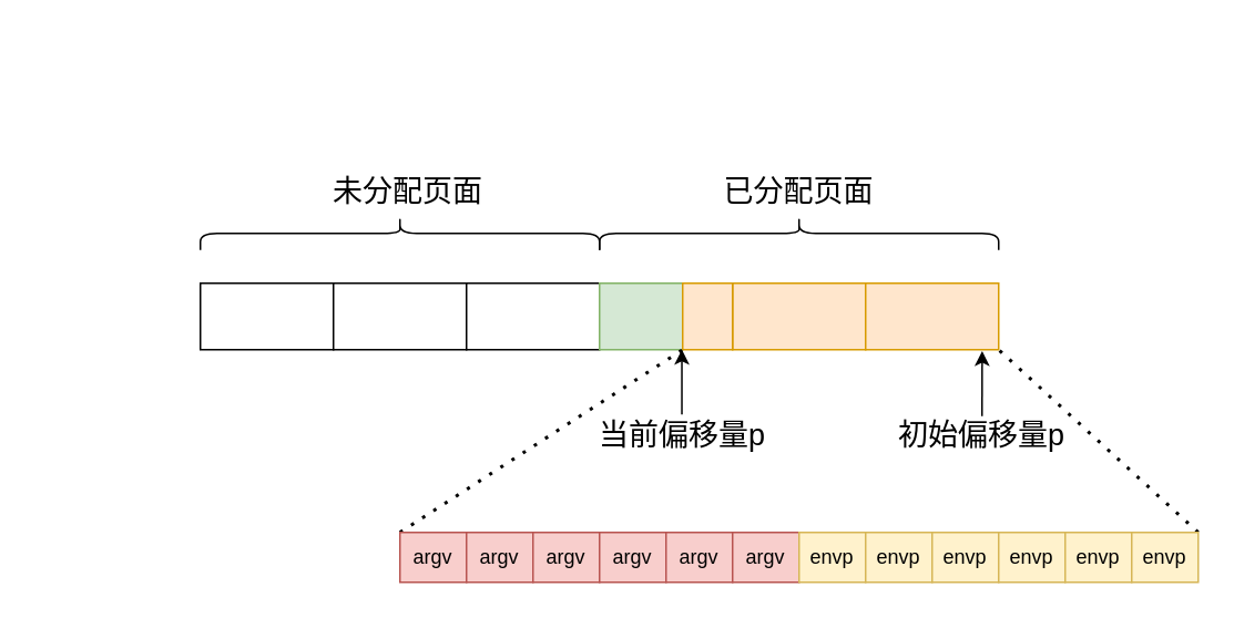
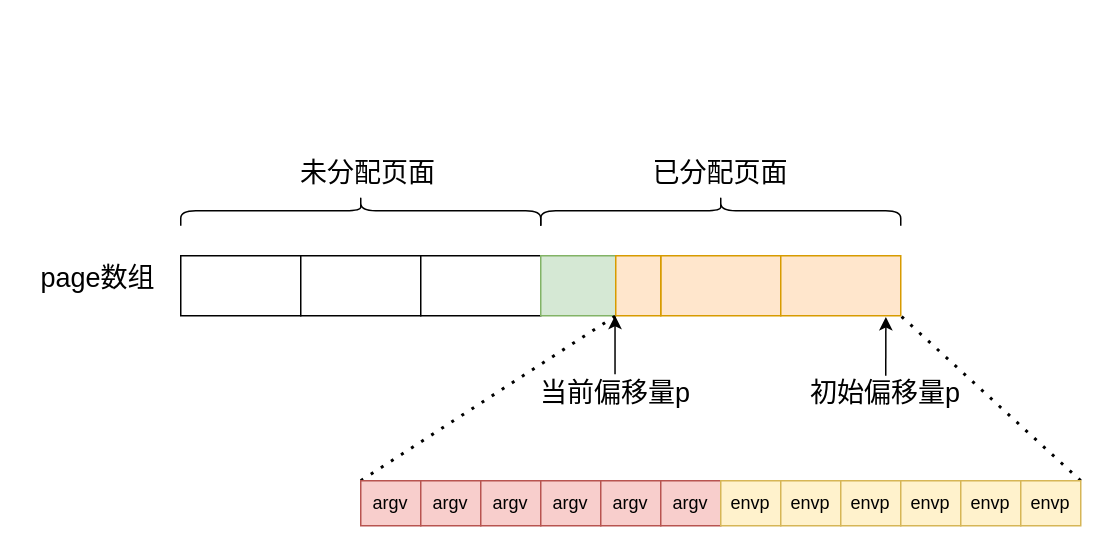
  <mxCell id="0" />
  <mxCell id="1" parent="0" />
  <mxCell id="2" value="" style="rounded=0;whiteSpace=wrap;html=1;" vertex="1" parent="1"><mxGeometry x="120" y="170" width="80" height="40" as="geometry" /></mxCell>
  <mxCell id="3" value="" style="rounded=0;whiteSpace=wrap;html=1;" vertex="1" parent="1"><mxGeometry x="200" y="170" width="80" height="40" as="geometry" /></mxCell>
  <mxCell id="4" value="" style="rounded=0;whiteSpace=wrap;html=1;" vertex="1" parent="1"><mxGeometry x="280" y="170" width="80" height="40" as="geometry" /></mxCell>
  <mxCell id="5" value="" style="rounded=0;whiteSpace=wrap;html=1;fillColor=#d5e8d4;strokeColor=#82b366;" vertex="1" parent="1"><mxGeometry x="360" y="170" width="50" height="40" as="geometry" /></mxCell>
  <mxCell id="6" value="" style="rounded=0;whiteSpace=wrap;html=1;fillColor=#ffe6cc;strokeColor=#d79b00;" vertex="1" parent="1"><mxGeometry x="440" y="170" width="80" height="40" as="geometry" /></mxCell>
  <mxCell id="7" value="" style="rounded=0;whiteSpace=wrap;html=1;fillColor=#ffe6cc;strokeColor=#d79b00;" vertex="1" parent="1"><mxGeometry x="520" y="170" width="80" height="40" as="geometry" /></mxCell>
+ <mxCell id="8" value="&lt;font style=&quot;font-size: 18px;&quot;&gt;page数组&lt;/font&gt;" style="text;strokeColor=none;align=center;fillColor=none;html=1;verticalAlign=middle;whiteSpace=wrap;rounded=0;" vertex="1" parent="1"><mxGeometry x="20" y="170" width="90" height="30" as="geometry" /></mxCell>
  <mxCell id="9" value="" style="rounded=0;whiteSpace=wrap;html=1;fillColor=#ffe6cc;strokeColor=#d79b00;" vertex="1" parent="1"><mxGeometry x="410" y="170" width="30" height="40" as="geometry" /></mxCell>
  <mxCell id="10" value="" style="endArrow=classic;html=1;rounded=0;entryX=0.876;entryY=1.02;entryDx=0;entryDy=0;entryPerimeter=0;" edge="1" parent="1" target="7"><mxGeometry width="50" height="50" relative="1" as="geometry"><mxPoint x="590" y="250" as="sourcePoint" /><mxPoint x="610" y="220" as="targetPoint" /></mxGeometry></mxCell>
  <mxCell id="11" value="&lt;font style=&quot;font-size: 18px;&quot;&gt;初始偏移量p&lt;/font&gt;" style="text;strokeColor=none;align=center;fillColor=none;html=1;verticalAlign=middle;whiteSpace=wrap;rounded=0;" vertex="1" parent="1"><mxGeometry x="530" y="257" width="120" height="10" as="geometry" /></mxCell>
  <mxCell id="12" value="" style="endArrow=classic;html=1;rounded=0;entryX=0.876;entryY=1.02;entryDx=0;entryDy=0;entryPerimeter=0;" edge="1" parent="1"><mxGeometry width="50" height="50" relative="1" as="geometry"><mxPoint x="409.52" y="249" as="sourcePoint" /><mxPoint x="409.52" y="210" as="targetPoint" /></mxGeometry></mxCell>
  <mxCell id="13" value="&lt;span style=&quot;font-size: 18px;&quot;&gt;当前偏移量p&lt;/span&gt;" style="text;strokeColor=none;align=center;fillColor=none;html=1;verticalAlign=middle;whiteSpace=wrap;rounded=0;" vertex="1" parent="1"><mxGeometry x="350" y="257" width="120" height="10" as="geometry" /></mxCell>
  <mxCell id="14" value="" style="shape=curlyBracket;whiteSpace=wrap;html=1;rounded=1;labelPosition=left;verticalLabelPosition=middle;align=right;verticalAlign=middle;rotation=90;" vertex="1" parent="1"><mxGeometry x="470" y="20" width="20" height="240" as="geometry" /></mxCell>
  <mxCell id="15" value="" style="shape=curlyBracket;whiteSpace=wrap;html=1;rounded=1;labelPosition=left;verticalLabelPosition=middle;align=right;verticalAlign=middle;rotation=90;" vertex="1" parent="1"><mxGeometry x="230" y="20" width="20" height="240" as="geometry" /></mxCell>
  <mxCell id="16" value="&lt;font style=&quot;font-size: 18px;&quot;&gt;未分配页面&lt;/font&gt;" style="text;strokeColor=none;align=center;fillColor=none;html=1;verticalAlign=middle;whiteSpace=wrap;rounded=0;" vertex="1" parent="1"><mxGeometry x="190" y="100" width="110" height="30" as="geometry" /></mxCell>
  <mxCell id="17" value="&lt;font style=&quot;font-size: 18px;&quot;&gt;已分配页面&lt;/font&gt;" style="text;strokeColor=none;align=center;fillColor=none;html=1;verticalAlign=middle;whiteSpace=wrap;rounded=0;" vertex="1" parent="1"><mxGeometry x="425" y="100" width="110" height="30" as="geometry" /></mxCell>
  <mxCell id="18" value="" style="endArrow=none;dashed=1;html=1;dashPattern=1 3;strokeWidth=2;rounded=0;entryX=1;entryY=1;entryDx=0;entryDy=0;" edge="1" parent="1" target="5"><mxGeometry width="50" height="50" relative="1" as="geometry"><mxPoint x="240" y="320" as="sourcePoint" /><mxPoint x="380" y="240" as="targetPoint" /></mxGeometry></mxCell>
  <mxCell id="19" value="" style="endArrow=none;dashed=1;html=1;dashPattern=1 3;strokeWidth=2;rounded=0;entryX=1;entryY=1;entryDx=0;entryDy=0;exitX=1;exitY=0;exitDx=0;exitDy=0;" edge="1" parent="1" source="31" target="7"><mxGeometry width="50" height="50" relative="1" as="geometry"><mxPoint x="729.412" y="320" as="sourcePoint" /><mxPoint x="520" y="290" as="targetPoint" /></mxGeometry></mxCell>
  <mxCell id="20" value="argv" style="rounded=0;whiteSpace=wrap;html=1;fillColor=#f8cecc;strokeColor=#b85450;" vertex="1" parent="1"><mxGeometry x="240" y="320" width="40" height="30" as="geometry" /></mxCell>
  <mxCell id="21" value="argv" style="rounded=0;whiteSpace=wrap;html=1;fillColor=#f8cecc;strokeColor=#b85450;" vertex="1" parent="1"><mxGeometry x="280" y="320" width="40" height="30" as="geometry" /></mxCell>
  <mxCell id="22" value="argv" style="rounded=0;whiteSpace=wrap;html=1;fillColor=#f8cecc;strokeColor=#b85450;" vertex="1" parent="1"><mxGeometry x="320" y="320" width="40" height="30" as="geometry" /></mxCell>
  <mxCell id="23" value="argv" style="rounded=0;whiteSpace=wrap;html=1;fillColor=#f8cecc;strokeColor=#b85450;" vertex="1" parent="1"><mxGeometry x="360" y="320" width="40" height="30" as="geometry" /></mxCell>
  <mxCell id="24" value="argv" style="rounded=0;whiteSpace=wrap;html=1;fillColor=#f8cecc;strokeColor=#b85450;" vertex="1" parent="1"><mxGeometry x="400" y="320" width="40" height="30" as="geometry" /></mxCell>
  <mxCell id="25" value="argv" style="rounded=0;whiteSpace=wrap;html=1;fillColor=#f8cecc;strokeColor=#b85450;" vertex="1" parent="1"><mxGeometry x="440" y="320" width="40" height="30" as="geometry" /></mxCell>
  <mxCell id="26" value="envp" style="rounded=0;whiteSpace=wrap;html=1;fillColor=#fff2cc;strokeColor=#d6b656;" vertex="1" parent="1"><mxGeometry x="480" y="320" width="40" height="30" as="geometry" /></mxCell>
  <mxCell id="27" value="envp" style="rounded=0;whiteSpace=wrap;html=1;fillColor=#fff2cc;strokeColor=#d6b656;" vertex="1" parent="1"><mxGeometry x="520" y="320" width="40" height="30" as="geometry" /></mxCell>
  <mxCell id="28" value="envp" style="rounded=0;whiteSpace=wrap;html=1;fillColor=#fff2cc;strokeColor=#d6b656;" vertex="1" parent="1"><mxGeometry x="560" y="320" width="40" height="30" as="geometry" /></mxCell>
  <mxCell id="29" value="envp" style="rounded=0;whiteSpace=wrap;html=1;fillColor=#fff2cc;strokeColor=#d6b656;" vertex="1" parent="1"><mxGeometry x="600" y="320" width="40" height="30" as="geometry" /></mxCell>
  <mxCell id="30" value="envp" style="rounded=0;whiteSpace=wrap;html=1;fillColor=#fff2cc;strokeColor=#d6b656;" vertex="1" parent="1"><mxGeometry x="640" y="320" width="40" height="30" as="geometry" /></mxCell>
  <mxCell id="31" value="envp" style="rounded=0;whiteSpace=wrap;html=1;fillColor=#fff2cc;strokeColor=#d6b656;" vertex="1" parent="1"><mxGeometry x="680" y="320" width="40" height="30" as="geometry" /></mxCell>
